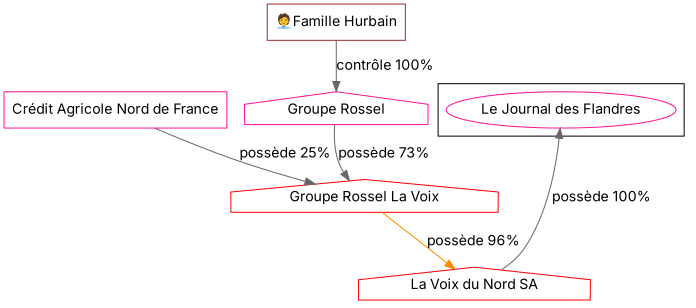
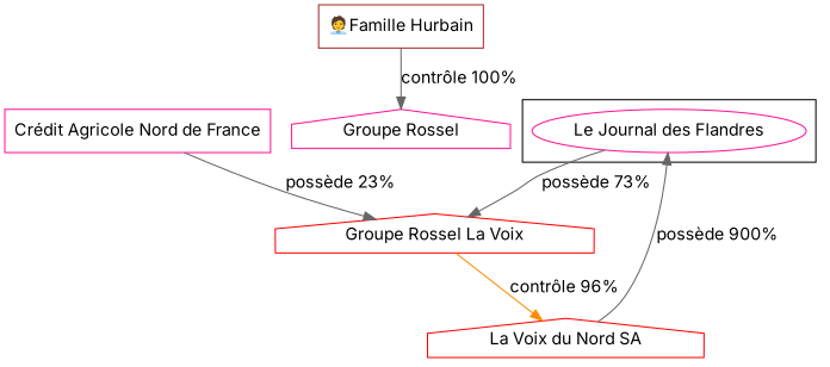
  digraph {
    fontname=Inter
    rankdir=TB
    node [color=deeppink fontname=Inter shape=house]
    edge [arrowhead=normal color=gray40 fontname=Inter]
    n1 [label="Crédit Agricole Nord de France" shape=box]
    n2 [color=brown label="🧑‍💼Famille Hurbain" shape=box]
    n3 [label="Le Journal des Flandres" shape=""]
    n4 [color=red label="Groupe Rossel La Voix"]
    n5 [label="Groupe Rossel"]
    n6 [color=red label="La Voix du Nord SA"]
    subgraph sub_1 {
      n1
      n2
    }
    subgraph cluster_2 {
      n3
    }
-   n1 -> n4 [label="possède 25%"]
+   n1 -> n4 [label="possède 23%"]
    n2 -> n5 [label="contrôle 100%"]
-   n4 -> n6 [color=darkorange label="possède 96%"]
-   n5 -> n4 [label="possède 73%"]
-   n6 -> n3 [label="possède 100%"]
+   n4 -> n6 [color=darkorange label="contrôle 96%"]
+   n3 -> n4 [label="possède 73%"]
+   n6 -> n3 [label="possède 900%"]
  }
